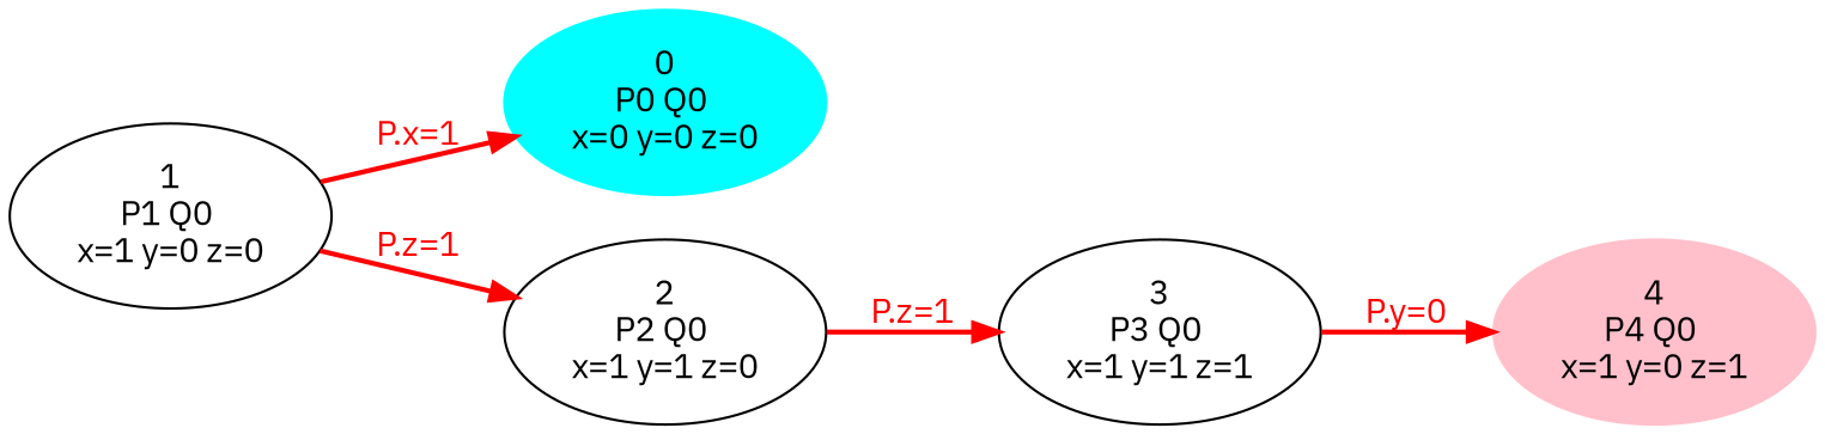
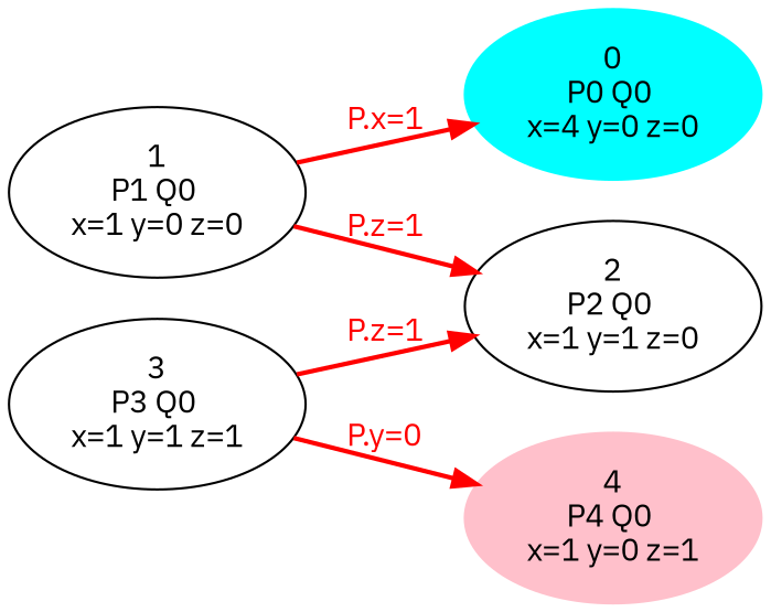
  digraph {
    fontname="IBM Plex Sans"
    rankdir=LR
    node [fontname="IBM Plex Sans"]
    edge [color=red fontcolor=red fontname="IBM Plex Sans" penwidth=2 style=solid weight=2]
-   n1 [color=cyan label="0\nP0 Q0 \nx=0 y=0 z=0" style=filled]
+   n1 [color=cyan label="0\nP0 Q0 \nx=4 y=0 z=0" style=filled]
    n2 [label="1\nP1 Q0 \nx=1 y=0 z=0"]
    n3 [label="2\nP2 Q0 \nx=1 y=1 z=0"]
    n4 [label="3\nP3 Q0 \nx=1 y=1 z=1"]
    n5 [color=pink label="4\nP4 Q0 \nx=1 y=0 z=1" style=filled]
    n2 -> n1 [label="P.x=1"]
    n2 -> n3 [label="P.z=1"]
-   n3 -> n4 [label="P.z=1" style=bold]
+   n4 -> n3 [label="P.z=1" style=bold]
    n4 -> n5 [label="P.y=0" style=bold]
  }
